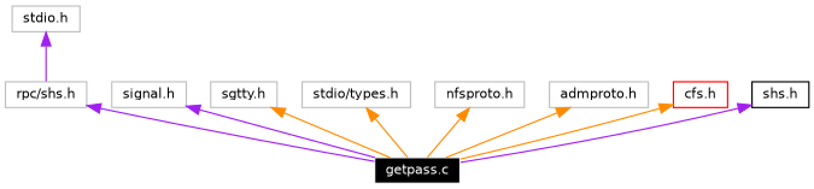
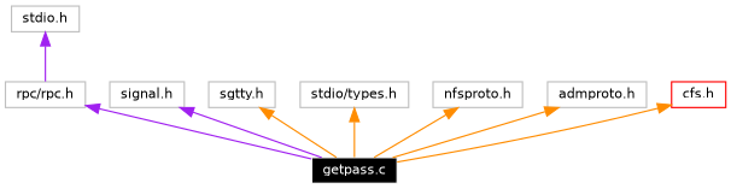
  digraph {
    node [color=grey75 fontname=Helvetica fontsize=10 shape=record]
    edge [color=darkorange dir=back fontname=Helvetica fontsize=10 labelfontname=Helvetica labelfontsize=10 style=solid]
    n1 [color=white fillcolor=black fontcolor=white height=0.2 label="getpass.c" style=filled width=0.4]
    n2 [height=0.2 label="stdio.h" width=0.4]
-   n3 [height=0.2 label="rpc/shs.h" width=0.4]
+   n3 [height=0.2 label="rpc/rpc.h" width=0.4]
    n4 [height=0.2 label="signal.h" width=0.4]
    n5 [height=0.2 label="sgtty.h" width=0.4]
    n6 [height=0.2 label="stdio/types.h" width=0.4]
    n7 [height=0.2 label="nfsproto.h" width=0.4]
    n8 [height=0.2 label="admproto.h" width=0.4]
    n9 [color=red height=0.2 label="cfs.h" width=0.4]
-   n10 [color=black height=0.2 label="shs.h" width=0.4]
    n2 -> n3 [color=purple]
    n3 -> n1 [color=purple]
    n4 -> n1 [color=purple]
    n5 -> n1
    n6 -> n1
    n7 -> n1
    n8 -> n1
    n9 -> n1
-   n10 -> n1 [color=purple]
  }
